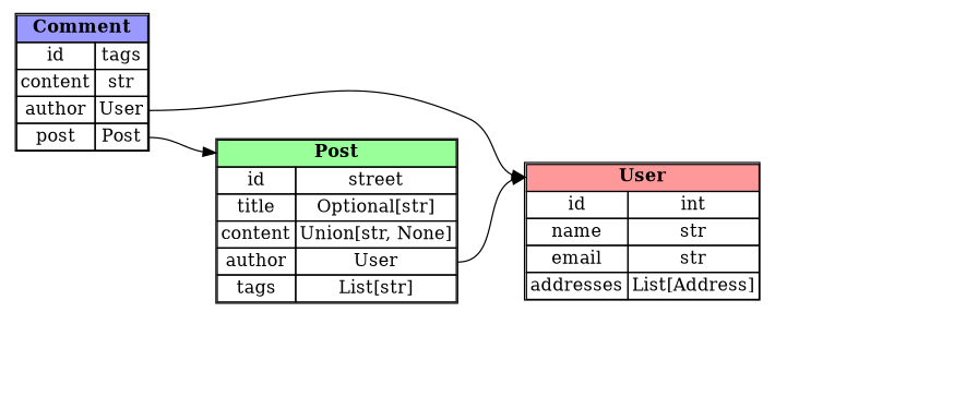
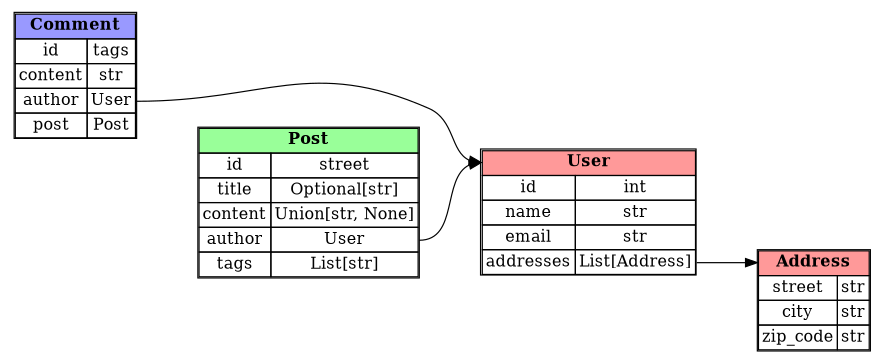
  digraph {
    rankdir=LR
    node [shape=plaintext]
    edge [arrowhead=normal headport=class_header tailport=author_type]
    n1 [height=1.6667 label=<<TABLE BORDER="1" CELLBORDER="1" CELLSPACING="0">         <TR><TD PORT="class_header" BGCOLOR="#9999FF" COLSPAN="2"><B>Comment</B></TD></TR><TR>             <TD>id</TD>             <TD PORT="id_type">tags</TD>             </TR><TR>             <TD>content</TD>             <TD PORT="content_type">str</TD>             </TR><TR>             <TD>author</TD>             <TD PORT="author_type">User</TD>             </TR><TR>             <TD>post</TD>             <TD PORT="post_type">Post</TD>             </TR></TABLE>> width=1.3056]
    n2 [height=1.9722 label=<<TABLE BORDER="1" CELLBORDER="1" CELLSPACING="0">         <TR><TD PORT="class_header" BGCOLOR="#99FF99" COLSPAN="2"><B>Post</B></TD></TR><TR>             <TD>id</TD>             <TD PORT="id_type">street</TD>             </TR><TR>             <TD>title</TD>             <TD PORT="title_type">Optional[str]</TD>             </TR><TR>             <TD>content</TD>             <TD PORT="content_type">Union[str, None]</TD>             </TR><TR>             <TD>author</TD>             <TD PORT="author_type">User</TD>             </TR><TR>             <TD>tags</TD>             <TD PORT="tags_type">List[str]</TD>             </TR></TABLE>> width=2.2361]
    n3 [height=1.6667 label=<<TABLE BORDER="1" CELLBORDER="1" CELLSPACING="0">         <TR><TD PORT="class_header" BGCOLOR="#FF9999" COLSPAN="2"><B>User</B></TD></TR><TR>             <TD>id</TD>             <TD PORT="id_type">int</TD>             </TR><TR>             <TD>name</TD>             <TD PORT="name_type">str</TD>             </TR><TR>             <TD>email</TD>             <TD PORT="email_type">str</TD>             </TR><TR>             <TD>addresses</TD>             <TD PORT="addresses_type">List[Address]</TD>             </TR></TABLE>> width=2.1528]
-   n1 -> n2 [tailport=post_type]
+   n4 [height=1.3611 label=<<TABLE BORDER="1" CELLBORDER="1" CELLSPACING="0">         <TR><TD PORT="class_header" BGCOLOR="#FF9999" COLSPAN="2"><B>Address</B></TD></TR><TR>             <TD>street</TD>             <TD PORT="street_type">str</TD>             </TR><TR>             <TD>city</TD>             <TD PORT="city_type">str</TD>             </TR><TR>             <TD>zip_code</TD>             <TD PORT="zip_code_type">str</TD>             </TR></TABLE>> width=1.2639]
    n1 -> n3
    n2 -> n3
+   n3 -> n4 [tailport=addresses_type]
  }
